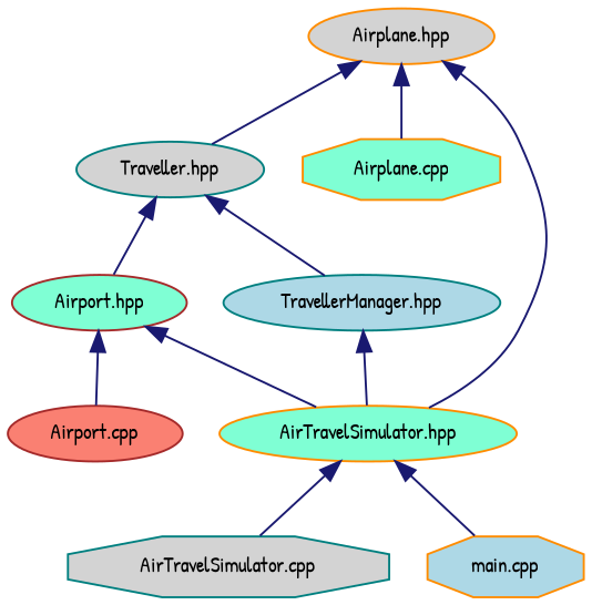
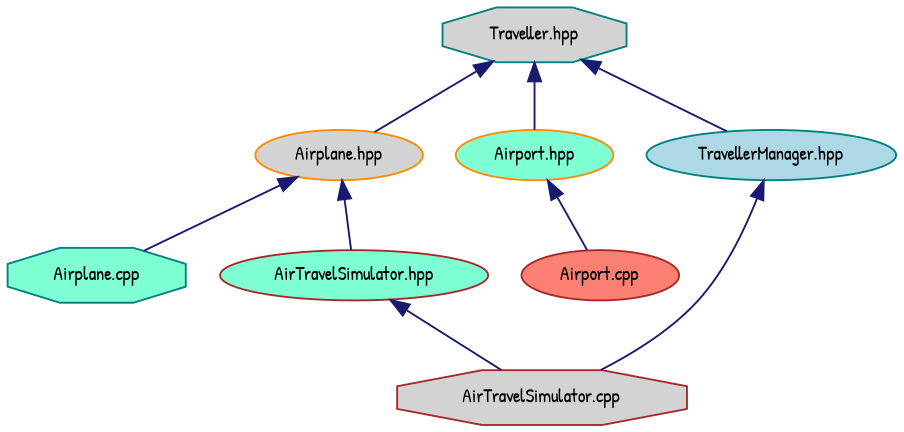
  digraph {
    fontname="Patrick Hand"
    node [color=darkorange fillcolor=lightgrey fontname="Patrick Hand" fontsize=10 shape=ellipse style=filled]
    edge [color=midnightblue dir=back fontname="Patrick Hand" fontsize=10 labelfontname=Helvetica labelfontsize=10 style=solid]
-   n1 [color=teal fontcolor=black height=0.2 label="Traveller.hpp" width=0.4]
+   n1 [color=teal fontcolor=black height=0.2 label="Traveller.hpp" shape=octagon width=0.4]
    n2 [height=0.2 label="Airplane.hpp" width=0.4]
-   n3 [color=brown fillcolor=aquamarine height=0.2 label="Airport.hpp" width=0.4]
+   n3 [fillcolor=aquamarine height=0.2 label="Airport.hpp" width=0.4]
    n4 [color=teal fillcolor=lightblue height=0.2 label="TravellerManager.hpp" width=0.4]
-   n5 [fillcolor=aquamarine height=0.2 label="Airplane.cpp" shape=octagon width=0.4]
-   n6 [fillcolor=aquamarine height=0.2 label="AirTravelSimulator.hpp" width=0.4]
+   n5 [color=teal fillcolor=aquamarine height=0.2 label="Airplane.cpp" shape=octagon width=0.4]
+   n6 [color=brown fillcolor=aquamarine height=0.2 label="AirTravelSimulator.hpp" width=0.4]
    n7 [color=brown fillcolor=salmon height=0.2 label="Airport.cpp" width=0.4]
-   n8 [color=teal height=0.2 label="AirTravelSimulator.cpp" shape=octagon width=0.4]
-   n9 [fillcolor=lightblue height=0.2 label="main.cpp" shape=octagon width=0.4]
-   n2 -> n1
+   n8 [color=brown height=0.2 label="AirTravelSimulator.cpp" shape=octagon width=0.4]
+   n1 -> n2
    n1 -> n3
    n1 -> n4
    n2 -> n5
    n2 -> n6
-   n3 -> n6
    n3 -> n7
-   n4 -> n6
+   n4 -> n8
    n6 -> n8
-   n6 -> n9
  }
